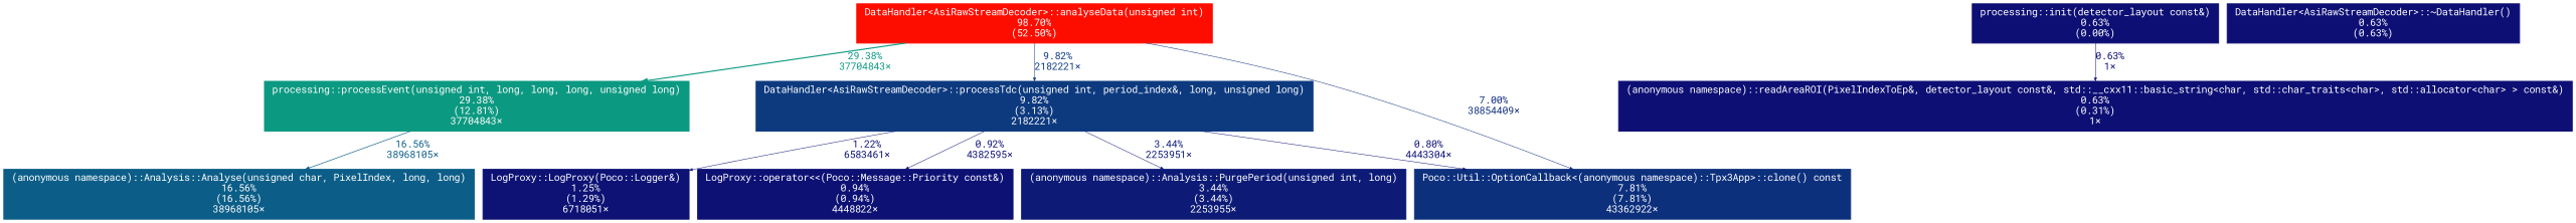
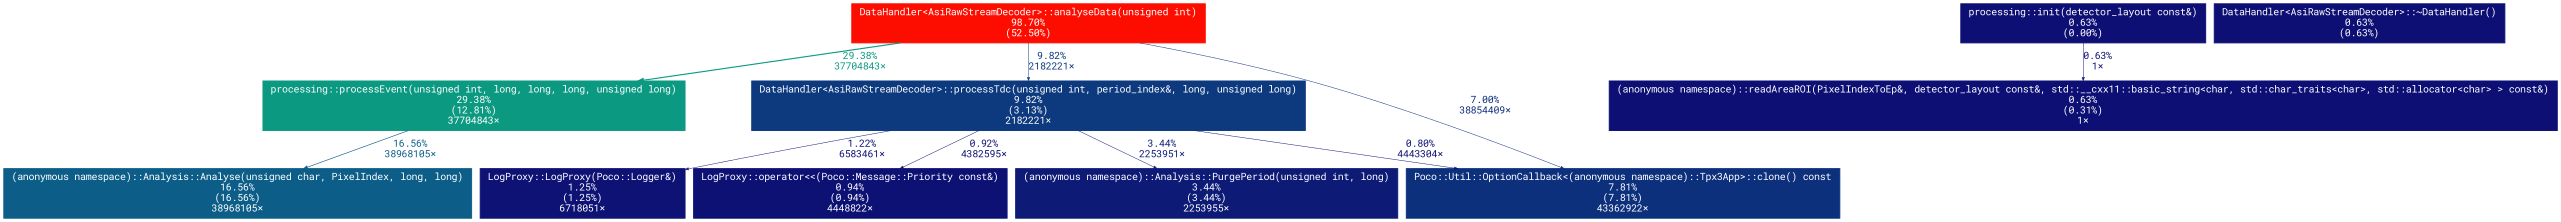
  digraph {
    fontname="Roboto Mono"
    nodesep=0.125
    ranksep=0.25
    node [color="#0d0f74" fontcolor="#ffffff" fontname="Roboto Mono" fontsize=10.00 shape=box style=filled]
    edge [arrowsize=0.35 fontname="Roboto Mono" fontsize=10.00 labeldistance=0.50 penwidth=0.50]
    n1 [color="#fd0d00" height=0 label="DataHandler<AsiRawStreamDecoder>::analyseData(unsigned int)\n98.70%\n(52.50%)" width=0]
    n2 [color="#0c9981" height=0 label="processing::processEvent(unsigned int, long, long, long, unsigned long)\n29.38%\n(12.81%)\n37704843×" width=0]
    n3 [color="#0d3a7f" height=0 label="DataHandler<AsiRawStreamDecoder>::processTdc(unsigned int, period_index&, long, unsigned long)\n9.82%\n(3.13%)\n2182221×" width=0]
    n4 [color="#0d307d" height=0 label="Poco::Util::OptionCallback<(anonymous namespace)::Tpx3App>::clone() const\n7.81%\n(7.81%)\n43362922×" width=0]
    n5 [color="#0c5e88" height=0 label="(anonymous namespace)::Analysis::Analyse(unsigned char, PixelIndex, long, long)\n16.56%\n(16.56%)\n38968105×" width=0]
    n6 [color="#0d1b77" height=0 label="(anonymous namespace)::Analysis::PurgePeriod(unsigned int, long)\n3.44%\n(3.44%)\n2253955×" width=0]
-   n7 [color="#0d1274" height=0 label="LogProxy::LogProxy(Poco::Logger&)\n1.25%\n(1.29%)\n6718051×" width=0]
+   n7 [color="#0d1274" height=0 label="LogProxy::LogProxy(Poco::Logger&)\n1.25%\n(1.25%)\n6718051×" width=0]
    n8 [color="#0d1174" height=0 label="LogProxy::operator<<(Poco::Message::Priority const&)\n0.94%\n(0.94%)\n4448822×" width=0]
    n9 [height=0 label="(anonymous namespace)::readAreaROI(PixelIndexToEp&, detector_layout const&, std::__cxx11::basic_string<char, std::char_traits<char>, std::allocator<char> > const&)\n0.63%\n(0.31%)\n1×" width=0]
    n10 [height=0 label="processing::init(detector_layout const&)\n0.63%\n(0.00%)" width=0]
    n11 [height=0 label="DataHandler<AsiRawStreamDecoder>::~DataHandler()\n0.63%\n(0.63%)" width=0]
    n1 -> n2 [arrowsize=0.54 color="#0c9981" fontcolor="#0c9981" label="29.38%\n37704843×" labeldistance=1.18 penwidth=1.18]
    n1 -> n3 [color="#0d3a7f" fontcolor="#0d3a7f" label="9.82%\n2182221×"]
    n1 -> n4 [color="#0d2c7c" fontcolor="#0d2c7c" label="7.00%\n38854409×"]
    n2 -> n5 [arrowsize=0.41 color="#0c5e88" fontcolor="#0c5e88" label="16.56%\n38968105×" labeldistance=0.66 penwidth=0.66]
    n3 -> n4 [color="#0d1074" fontcolor="#0d1074" label="0.80%\n4443304×"]
    n3 -> n6 [color="#0d1b77" fontcolor="#0d1b77" label="3.44%\n2253951×"]
    n3 -> n7 [color="#0d1274" fontcolor="#0d1274" label="1.22%\n6583461×"]
    n3 -> n8 [color="#0d1174" fontcolor="#0d1174" label="0.92%\n4382595×"]
    n10 -> n9 [color="#0d0f74" fontcolor="#0d0f74" label="0.63%\n1×"]
  }
